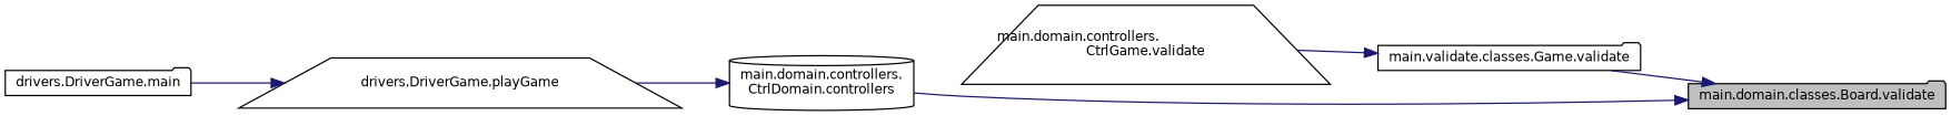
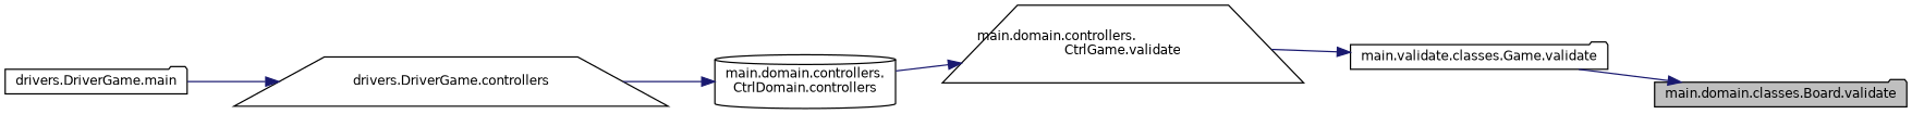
  digraph {
    rankdir=RL
    node [color=black fillcolor=white fontname=Helvetica fontsize=10 shape=folder style=filled]
    edge [color=midnightblue dir=back fontname=Helvetica fontsize=10 labelfontname=Helvetica labelfontsize=10 style=solid]
    n1 [fillcolor=grey75 fontcolor=black height=0.2 label="main.domain.classes.Board.validate" width=0.4]
    n2 [height=0.2 label="main.validate.classes.Game.validate" width=0.4]
    n3 [height=0.2 label="main.domain.controllers.\lCtrlGame.validate" shape=trapezium width=0.4]
    n4 [height=0.2 label="main.domain.controllers.\lCtrlDomain.controllers" shape=cylinder width=0.4]
-   n5 [height=0.2 label="drivers.DriverGame.playGame" shape=trapezium width=0.4]
+   n5 [height=0.2 label="drivers.DriverGame.controllers" shape=trapezium width=0.4]
    n6 [height=0.2 label="drivers.DriverGame.main" width=0.4]
    n1 -> n2
    n2 -> n3
-   n1 -> n4
+   n3 -> n4
    n4 -> n5
    n5 -> n6
  }
